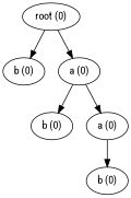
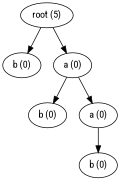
  strict digraph {
    fontname="Roboto Condensed"
    node [fontname="Roboto Condensed"]
    edge [fontname="Roboto Condensed"]
-   n1 [label="root (0)"]
+   n1 [label="root (5)"]
    n2 [label="b (0)"]
    n3 [label="a (0)"]
    n4 [label="b (0)"]
    n5 [label="a (0)"]
    n6 [label="b (0)"]
    n1 -> n2
    n1 -> n3
    n3 -> n4
    n3 -> n5
    n5 -> n6
  }
